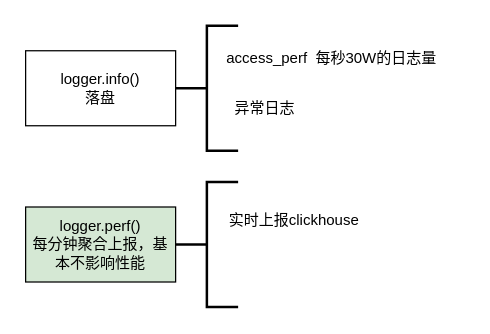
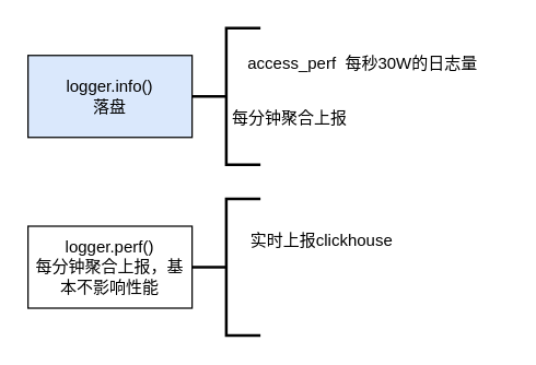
  <mxCell id="0" />
  <mxCell id="1" parent="0" />
  <mxCell id="2" value="" style="strokeWidth=2;html=1;shape=mxgraph.flowchart.annotation_2;align=left;labelPosition=right;pointerEvents=1;" vertex="1" parent="1"><mxGeometry x="140" y="20" width="50" height="100" as="geometry" /></mxCell>
  <mxCell id="3" value="access_perf&amp;nbsp; 每秒30W的日志量" style="text;html=1;strokeColor=none;fillColor=none;align=center;verticalAlign=middle;whiteSpace=wrap;rounded=0;" vertex="1" parent="1"><mxGeometry x="160" y="45" width="210" as="geometry" /></mxCell>
- <mxCell id="4" value="异常日志&amp;nbsp;&amp;nbsp;" style="text;html=1;strokeColor=none;fillColor=none;align=center;verticalAlign=middle;whiteSpace=wrap;rounded=0;" vertex="1" parent="1"><mxGeometry x="110" y="85" width="210" as="geometry" /></mxCell>
- <mxCell id="5" value="&lt;span&gt;logger.info()&lt;br&gt;落盘&lt;br&gt;&lt;/span&gt;" style="rounded=0;whiteSpace=wrap;html=1;" vertex="1" parent="1"><mxGeometry x="20" y="40" width="120" height="60" as="geometry" /></mxCell>
+ <mxCell id="4" value="每分钟聚合上报&amp;nbsp;&amp;nbsp;" style="text;html=1;strokeColor=none;fillColor=none;align=center;verticalAlign=middle;whiteSpace=wrap;rounded=0;" vertex="1" parent="1"><mxGeometry x="110" y="85" width="210" as="geometry" /></mxCell>
+ <mxCell id="5" value="&lt;span&gt;logger.info()&lt;br&gt;落盘&lt;br&gt;&lt;/span&gt;" style="rounded=0;whiteSpace=wrap;html=1;fillColor=#dae8fc;" vertex="1" parent="1"><mxGeometry x="20" y="40" width="120" height="60" as="geometry" /></mxCell>
  <mxCell id="6" value="" style="strokeWidth=2;html=1;shape=mxgraph.flowchart.annotation_2;align=left;labelPosition=right;pointerEvents=1;" vertex="1" parent="1"><mxGeometry x="140" y="145" width="50" height="100" as="geometry" /></mxCell>
  <mxCell id="7" value="实时上报clickhouse" style="text;html=1;strokeColor=none;fillColor=none;align=center;verticalAlign=middle;whiteSpace=wrap;rounded=0;" vertex="1" parent="1"><mxGeometry x="130" y="175" width="210" as="geometry" /></mxCell>
- <mxCell id="8" value="&lt;span&gt;logger.perf()&lt;br&gt;每分钟聚合上报，基本不影响性能&lt;br&gt;&lt;/span&gt;" style="rounded=0;whiteSpace=wrap;html=1;fillColor=#d5e8d4;" vertex="1" parent="1"><mxGeometry x="20" y="165" width="120" height="60" as="geometry" /></mxCell>
+ <mxCell id="8" value="&lt;span&gt;logger.perf()&lt;br&gt;每分钟聚合上报，基本不影响性能&lt;br&gt;&lt;/span&gt;" style="rounded=0;whiteSpace=wrap;html=1;" vertex="1" parent="1"><mxGeometry x="20" y="165" width="120" height="60" as="geometry" /></mxCell>
